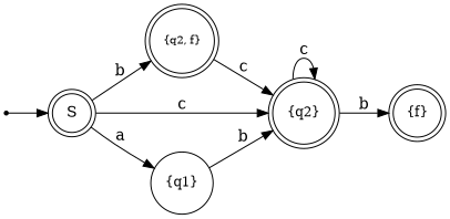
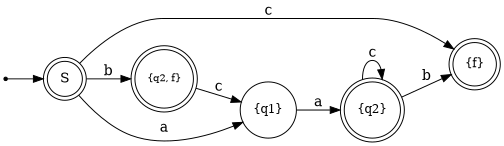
  digraph {
    rankdir=LR
    node [fontsize=12 shape=doublecircle]
    n1 [label="{f}"]
    n2 [fontsize=10 label="{q2, f}"]
    n3 [label="{q2}"]
    n4 [fontsize=14 label=S]
    n5 [label="{q1}" shape=circle]
    n6 [label="{q2}" shape=point]
-   n2 -> n3 [label=c]
+   n2 -> n5 [label=c]
    n3 -> n1 [label=b]
    n3 -> n3 [label=c]
    n4 -> n2 [label=b]
-   n4 -> n3 [label=c]
+   n4 -> n1 [label=c]
    n4 -> n5 [label=a]
-   n5 -> n3 [label=b]
+   n5 -> n3 [label=a]
    n6 -> n4
  }
